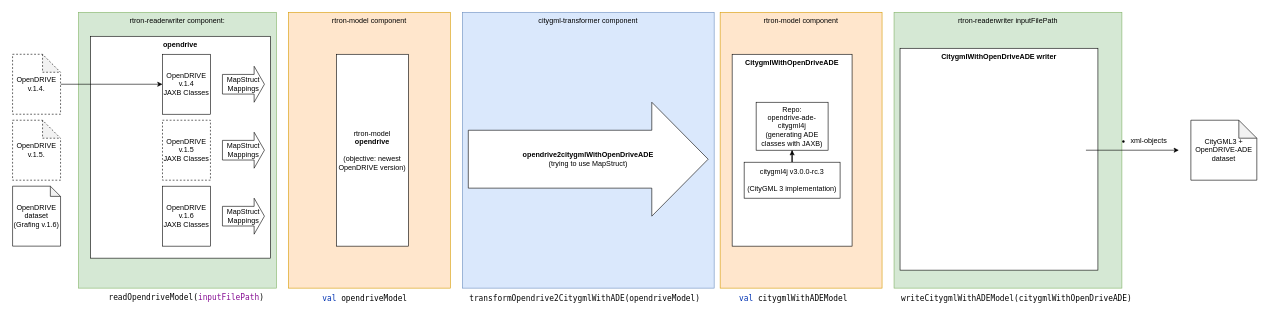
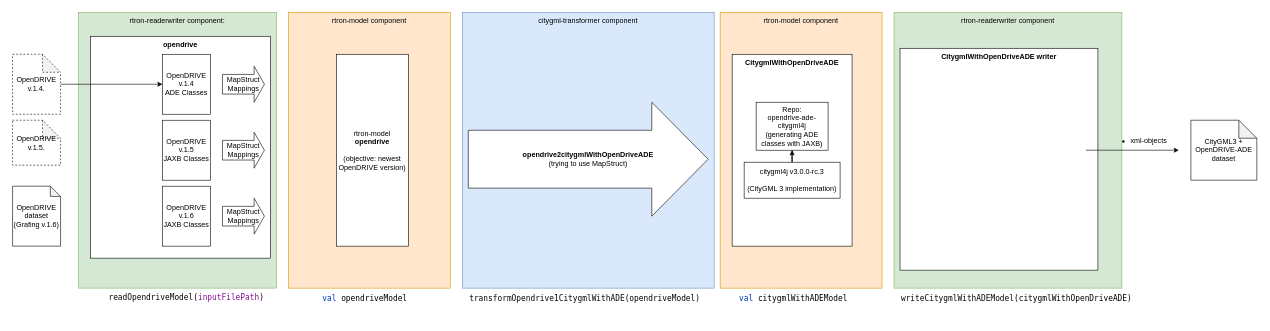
  <mxCell id="0" />
  <mxCell id="1" parent="0" />
- <mxCell id="2" value="rtron-readerwriter inputFilePath" style="rounded=0;whiteSpace=wrap;html=1;fillColor=#d5e8d4;strokeColor=#82b366;horizontal=1;verticalAlign=top;" vertex="1" parent="1"><mxGeometry x="1490" y="20" width="380" height="460" as="geometry" /></mxCell>
+ <mxCell id="2" value="rtron-readerwriter component" style="rounded=0;whiteSpace=wrap;html=1;fillColor=#d5e8d4;strokeColor=#82b366;horizontal=1;verticalAlign=top;" vertex="1" parent="1"><mxGeometry x="1490" y="20" width="380" height="460" as="geometry" /></mxCell>
  <mxCell id="3" value="rtron-model component" style="rounded=0;whiteSpace=wrap;html=1;fillColor=#ffe6cc;strokeColor=#d79b00;horizontal=1;verticalAlign=top;" vertex="1" parent="1"><mxGeometry x="480" y="20" width="270" height="460" as="geometry" /></mxCell>
  <mxCell id="4" value="rtron-model component" style="rounded=0;whiteSpace=wrap;html=1;fillColor=#ffe6cc;strokeColor=#d79b00;horizontal=1;verticalAlign=top;" vertex="1" parent="1"><mxGeometry x="1200" y="20" width="270" height="460" as="geometry" /></mxCell>
  <mxCell id="5" value="citygml-transformer component" style="rounded=0;whiteSpace=wrap;html=1;fillColor=#dae8fc;strokeColor=#6c8ebf;horizontal=1;verticalAlign=top;" vertex="1" parent="1"><mxGeometry x="770" y="20" width="420" height="460" as="geometry" /></mxCell>
  <mxCell id="6" value="rtron-readerwriter component:" style="rounded=0;whiteSpace=wrap;html=1;fillColor=#d5e8d4;strokeColor=#82b366;horizontal=1;verticalAlign=top;" parent="1" vertex="1"><mxGeometry x="130" y="20" width="330" height="460" as="geometry" /></mxCell>
  <mxCell id="7" value="&lt;b&gt;CitygmlWithOpenDriveADE&lt;/b&gt;" style="rounded=0;whiteSpace=wrap;html=1;verticalAlign=top;" parent="1" vertex="1"><mxGeometry x="1220" y="90" width="200" height="320" as="geometry" /></mxCell>
  <mxCell id="8" style="edgeStyle=orthogonalEdgeStyle;rounded=0;orthogonalLoop=1;jettySize=auto;html=1;entryX=0.5;entryY=1;entryDx=0;entryDy=0;" parent="1" source="9" target="10" edge="1"><mxGeometry relative="1" as="geometry" /></mxCell>
  <mxCell id="9" value="citygml4j&amp;nbsp;v3.0.0-rc.3&lt;br&gt;&lt;br&gt;(CityGML 3 implementation)" style="rounded=0;whiteSpace=wrap;html=1;" parent="1" vertex="1"><mxGeometry x="1240" y="270" width="160" height="60" as="geometry" /></mxCell>
  <mxCell id="10" value="Repo:&lt;br&gt;opendrive-ade-citygml4j&lt;br&gt;(generating ADE classes with JAXB)" style="rounded=0;whiteSpace=wrap;html=1;" parent="1" vertex="1"><mxGeometry x="1260" y="170" width="120" height="80" as="geometry" /></mxCell>
  <mxCell id="11" value="rtron-model &lt;b&gt;opendrive&lt;/b&gt;&lt;br&gt;&lt;br&gt;(objective: newest OpenDRIVE version)" style="rounded=0;whiteSpace=wrap;html=1;" parent="1" vertex="1"><mxGeometry x="560" y="90" width="120" height="320" as="geometry" /></mxCell>
  <mxCell id="12" value="&lt;pre style=&quot;background-color: #ffffff ; color: #080808 ; font-family: &amp;#34;jetbrains mono&amp;#34; , monospace ; font-size: 9.8pt&quot;&gt;readOpendriveModel(&lt;span style=&quot;color: #871094&quot;&gt;inputFilePath&lt;/span&gt;)&lt;/pre&gt;" style="text;html=1;strokeColor=none;fillColor=none;align=center;verticalAlign=middle;whiteSpace=wrap;rounded=0;" parent="1" vertex="1"><mxGeometry x="160" y="480" width="300" height="30" as="geometry" /></mxCell>
  <mxCell id="13" value="&lt;b&gt;opendrive2citygmlWithOpenDriveADE&lt;/b&gt;&lt;br&gt;(trying to use MapStruct)" style="shape=singleArrow;whiteSpace=wrap;html=1;arrowWidth=0.508;arrowSize=0.235;" parent="1" vertex="1"><mxGeometry x="780" y="170" width="400" height="190" as="geometry" /></mxCell>
  <mxCell id="14" value="&lt;pre style=&quot;background-color: #ffffff ; color: #080808 ; font-family: &amp;quot;jetbrains mono&amp;quot; , monospace ; font-size: 9.8pt&quot;&gt;&lt;span style=&quot;color: #0033b3&quot;&gt;val &lt;/span&gt;&lt;span style=&quot;color: #000000&quot;&gt;opendriveModel&lt;/span&gt;&lt;/pre&gt;" style="text;whiteSpace=wrap;html=1;" parent="1" vertex="1"><mxGeometry x="535" y="470" width="170" height="40" as="geometry" /></mxCell>
- <mxCell id="15" value="&lt;pre style=&quot;background-color: #ffffff ; color: #080808 ; font-family: &amp;#34;jetbrains mono&amp;#34; , monospace ; font-size: 9.8pt&quot;&gt;transformOpendrive2CitygmlWithADE(&lt;span style=&quot;color: #000000&quot;&gt;opendriveModel&lt;/span&gt;)&lt;/pre&gt;" style="text;whiteSpace=wrap;html=1;" parent="1" vertex="1"><mxGeometry x="780" y="470" width="400" height="60" as="geometry" /></mxCell>
+ <mxCell id="15" value="&lt;pre style=&quot;background-color: #ffffff ; color: #080808 ; font-family: &amp;#34;jetbrains mono&amp;#34; , monospace ; font-size: 9.8pt&quot;&gt;transformOpendrive1CitygmlWithADE(&lt;span style=&quot;color: #000000&quot;&gt;opendriveModel&lt;/span&gt;)&lt;/pre&gt;" style="text;whiteSpace=wrap;html=1;" parent="1" vertex="1"><mxGeometry x="780" y="470" width="400" height="60" as="geometry" /></mxCell>
  <mxCell id="16" value="&lt;pre style=&quot;font-style: normal ; font-weight: 400 ; letter-spacing: normal ; text-align: left ; text-indent: 0px ; text-transform: none ; word-spacing: 0px ; background-color: rgb(255 , 255 , 255) ; color: rgb(8 , 8 , 8) ; font-family: &amp;quot;jetbrains mono&amp;quot; , monospace ; font-size: 9.8pt&quot;&gt;&lt;span style=&quot;color: rgb(0 , 51 , 179)&quot;&gt;val &lt;/span&gt;&lt;span style=&quot;color: rgb(0 , 0 , 0)&quot;&gt;citygmlWithADEModel&lt;/span&gt;&lt;/pre&gt;" style="text;whiteSpace=wrap;html=1;" parent="1" vertex="1"><mxGeometry x="1230" y="470" width="210" height="60" as="geometry" /></mxCell>
  <mxCell id="17" value="&lt;pre style=&quot;background-color: #ffffff ; color: #080808 ; font-family: &amp;#34;jetbrains mono&amp;#34; , monospace ; font-size: 9.8pt&quot;&gt;writeCitygmlWithADEModel(&lt;span style=&quot;color: #000000&quot;&gt;citygmlWithOpenDriveADE&lt;/span&gt;)&lt;/pre&gt;" style="text;whiteSpace=wrap;html=1;" parent="1" vertex="1"><mxGeometry x="1500" y="470" width="380" height="50" as="geometry" /></mxCell>
  <mxCell id="18" value="&lt;b&gt;opendrive&lt;/b&gt;" style="rounded=0;whiteSpace=wrap;html=1;verticalAlign=top;" vertex="1" parent="1"><mxGeometry x="150" y="60" width="300" height="370" as="geometry" /></mxCell>
  <mxCell id="19" value="OpenDRIVE dataset&lt;br&gt;(Grafing v.1.6)" style="shape=note;whiteSpace=wrap;html=1;backgroundOutline=1;darkOpacity=0.05;size=17;" parent="1" vertex="1"><mxGeometry x="20" y="310" width="80" height="100" as="geometry" /></mxCell>
  <mxCell id="20" style="edgeStyle=orthogonalEdgeStyle;rounded=0;orthogonalLoop=1;jettySize=auto;html=1;entryX=0;entryY=0.5;entryDx=0;entryDy=0;" parent="1" source="21" target="23" edge="1"><mxGeometry relative="1" as="geometry" /></mxCell>
  <mxCell id="21" value="OpenDRIVE v.1.4." style="shape=note;whiteSpace=wrap;html=1;backgroundOutline=1;darkOpacity=0.05;dashed=1;" parent="1" vertex="1"><mxGeometry x="20" y="90" width="80" height="100" as="geometry" /></mxCell>
- <mxCell id="22" value="OpenDRIVE v.1.5." style="shape=note;whiteSpace=wrap;html=1;backgroundOutline=1;darkOpacity=0.05;dashed=1;" parent="1" vertex="1"><mxGeometry x="20" y="200" width="80" height="100" as="geometry" /></mxCell>
- <mxCell id="23" value="OpenDRIVE v.1.4&lt;br&gt;JAXB Classes" style="rounded=0;whiteSpace=wrap;html=1;" parent="1" vertex="1"><mxGeometry x="270" y="90" width="80" height="100" as="geometry" /></mxCell>
- <mxCell id="24" value="OpenDRIVE v.1.5&lt;br&gt;JAXB Classes" style="rounded=0;whiteSpace=wrap;html=1;dashed=1;" parent="1" vertex="1"><mxGeometry x="270" y="200" width="80" height="100" as="geometry" /></mxCell>
+ <mxCell id="22" value="OpenDRIVE v.1.5." style="shape=note;whiteSpace=wrap;html=1;backgroundOutline=1;darkOpacity=0.05;dashed=1;" parent="1" vertex="1"><mxGeometry x="20" y="200" width="80" height="75" as="geometry" /></mxCell>
+ <mxCell id="23" value="OpenDRIVE v.1.4&lt;br&gt;ADE Classes" style="rounded=0;whiteSpace=wrap;html=1;" parent="1" vertex="1"><mxGeometry x="270" y="90" width="80" height="100" as="geometry" /></mxCell>
+ <mxCell id="24" value="OpenDRIVE v.1.5&lt;br&gt;JAXB Classes" style="rounded=0;whiteSpace=wrap;html=1;" parent="1" vertex="1"><mxGeometry x="270" y="200" width="80" height="100" as="geometry" /></mxCell>
  <mxCell id="25" value="OpenDRIVE v.1.6&lt;br&gt;JAXB Classes" style="rounded=0;whiteSpace=wrap;html=1;" parent="1" vertex="1"><mxGeometry x="270" y="310" width="80" height="100" as="geometry" /></mxCell>
  <mxCell id="26" value="MapStruct Mappings" style="shape=singleArrow;whiteSpace=wrap;html=1;arrowWidth=0.546;arrowSize=0.245;" parent="1" vertex="1"><mxGeometry x="370" y="110" width="70" height="60" as="geometry" /></mxCell>
  <mxCell id="27" value="MapStruct Mappings" style="shape=singleArrow;whiteSpace=wrap;html=1;arrowWidth=0.546;arrowSize=0.245;" parent="1" vertex="1"><mxGeometry x="370" y="220" width="70" height="60" as="geometry" /></mxCell>
  <mxCell id="28" value="MapStruct Mappings" style="shape=singleArrow;whiteSpace=wrap;html=1;arrowWidth=0.546;arrowSize=0.245;" parent="1" vertex="1"><mxGeometry x="370" y="330" width="70" height="60" as="geometry" /></mxCell>
  <mxCell id="29" value="&lt;b&gt;CitygmlWithOpenDriveADE writer&lt;/b&gt;" style="rounded=0;whiteSpace=wrap;html=1;verticalAlign=top;" vertex="1" parent="1"><mxGeometry x="1500" y="80" width="330" height="370" as="geometry" /></mxCell>
  <mxCell id="30" value="CityGML3 + OpenDRIVE-ADE&lt;br&gt;dataset" style="shape=note;whiteSpace=wrap;html=1;backgroundOutline=1;darkOpacity=0.05;" parent="1" vertex="1"><mxGeometry x="1985" y="200" width="110" height="100" as="geometry" /></mxCell>
  <mxCell id="31" value="" style="endArrow=classic;html=1;rounded=0;" parent="1" edge="1"><mxGeometry width="50" height="50" relative="1" as="geometry"><mxPoint x="1810" y="250" as="sourcePoint" /><mxPoint x="1965" y="250" as="targetPoint" /></mxGeometry></mxCell>
  <mxCell id="32" value="&lt;ul&gt;&lt;li&gt;xml-objects&lt;/li&gt;&lt;/ul&gt;" style="text;html=1;strokeColor=none;fillColor=none;align=center;verticalAlign=middle;whiteSpace=wrap;rounded=0;" parent="1" vertex="1"><mxGeometry x="1835" y="220" width="120" height="30" as="geometry" /></mxCell>
